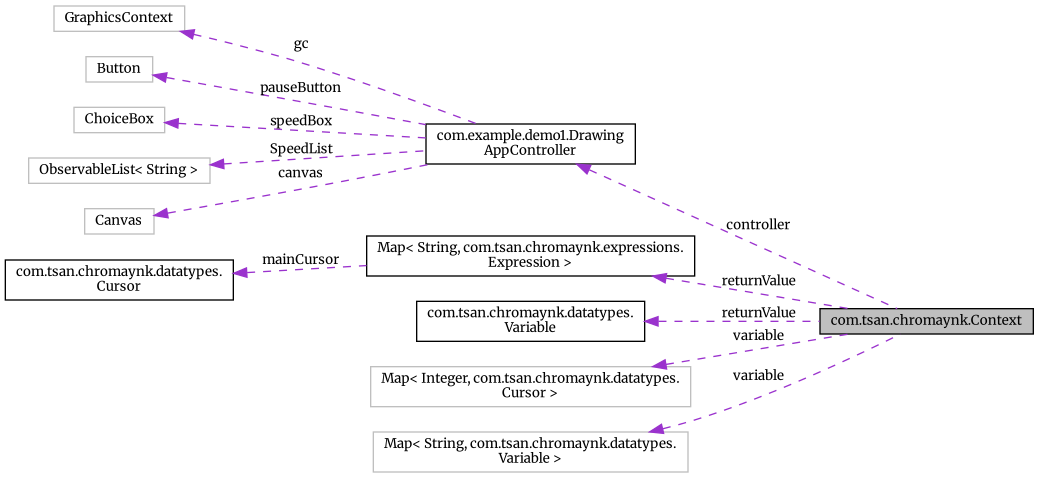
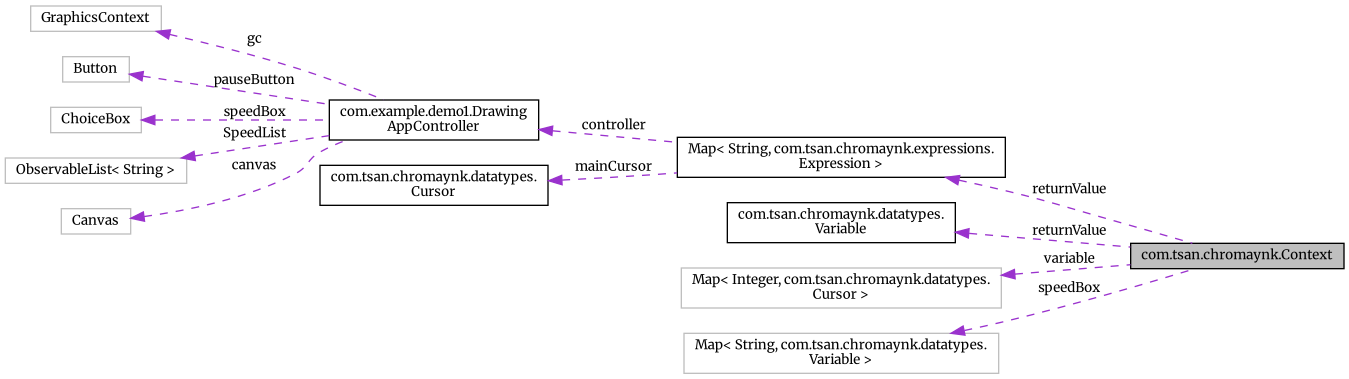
  digraph {
    fontname=Merriweather
    rankdir=LR
    node [color=grey75 fillcolor=white fontname=Merriweather fontsize=10 shape=record style=filled]
    edge [color=darkorchid3 dir=back fontname=Merriweather fontsize=10 labelfontname=Helvetica labelfontsize=10 style=dashed]
    n1 [color=black fillcolor=grey75 fontcolor=black height=0.2 label="com.tsan.chromaynk.Context" width=0.4]
    n2 [color=black height=0.2 label="com.example.demo1.Drawing\lAppController" width=0.4]
    n3 [height=0.2 label=GraphicsContext width=0.4]
    n4 [height=0.2 label=Button width=0.4]
    n5 [height=0.2 label=ChoiceBox width=0.4]
    n6 [height=0.2 label="ObservableList\< String \>" width=0.4]
    n7 [height=0.2 label=Canvas width=0.4]
    n8 [color=black height=0.2 label="com.tsan.chromaynk.datatypes.\lCursor" width=0.4]
    n9 [color=black height=0.2 label="Map\< String, com.tsan.chromaynk.expressions.\lExpression \>" width=0.4]
    n10 [color=black height=0.2 label="com.tsan.chromaynk.datatypes.\lVariable" width=0.4]
    n11 [height=0.2 label="Map\< Integer, com.tsan.chromaynk.datatypes.\lCursor \>" width=0.4]
    n12 [height=0.2 label="Map\< String, com.tsan.chromaynk.datatypes.\lVariable \>" width=0.4]
-   n2 -> n1 [label=" controller"]
+   n2 -> n9 [label=" controller"]
    n3 -> n2 [label=" gc"]
    n4 -> n2 [label=" pauseButton"]
    n5 -> n2 [label=" speedBox"]
    n6 -> n2 [label=" SpeedList"]
    n7 -> n2 [label=" canvas"]
    n8 -> n9 [label=" mainCursor"]
    n9 -> n1 [label=" returnValue"]
    n10 -> n1 [label=" returnValue"]
    n11 -> n1 [label=" variable"]
-   n12 -> n1 [label=" variable"]
+   n12 -> n1 [label=" speedBox"]
  }
